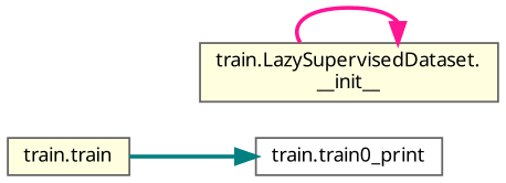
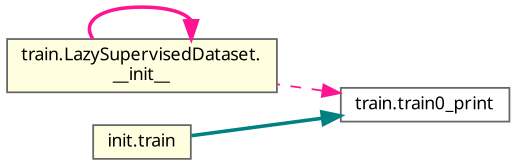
  digraph {
    fontname="Noto Sans"
    rankdir=RL
    node [color=grey40 fillcolor=lightyellow fontname="Noto Sans" fontsize=10 shape=box style=filled]
    edge [color=deeppink dir=back fontname="Noto Sans" fontsize=10 labelfontname=Helvetica labelfontsize=10 style=bold]
    n1 [color=gray40 fillcolor=white fontcolor=black height=0.2 label="train.train0_print" width=0.4]
    n2 [height=0.2 label="train.LazySupervisedDataset.\l__init__" width=0.4]
-   n3 [height=0.2 label="train.train" width=0.4]
+   n3 [height=0.2 label="init.train" width=0.4]
+   n1 -> n2 [style=dashed]
    n1 -> n3 [color=teal]
    n2 -> n2
  }
